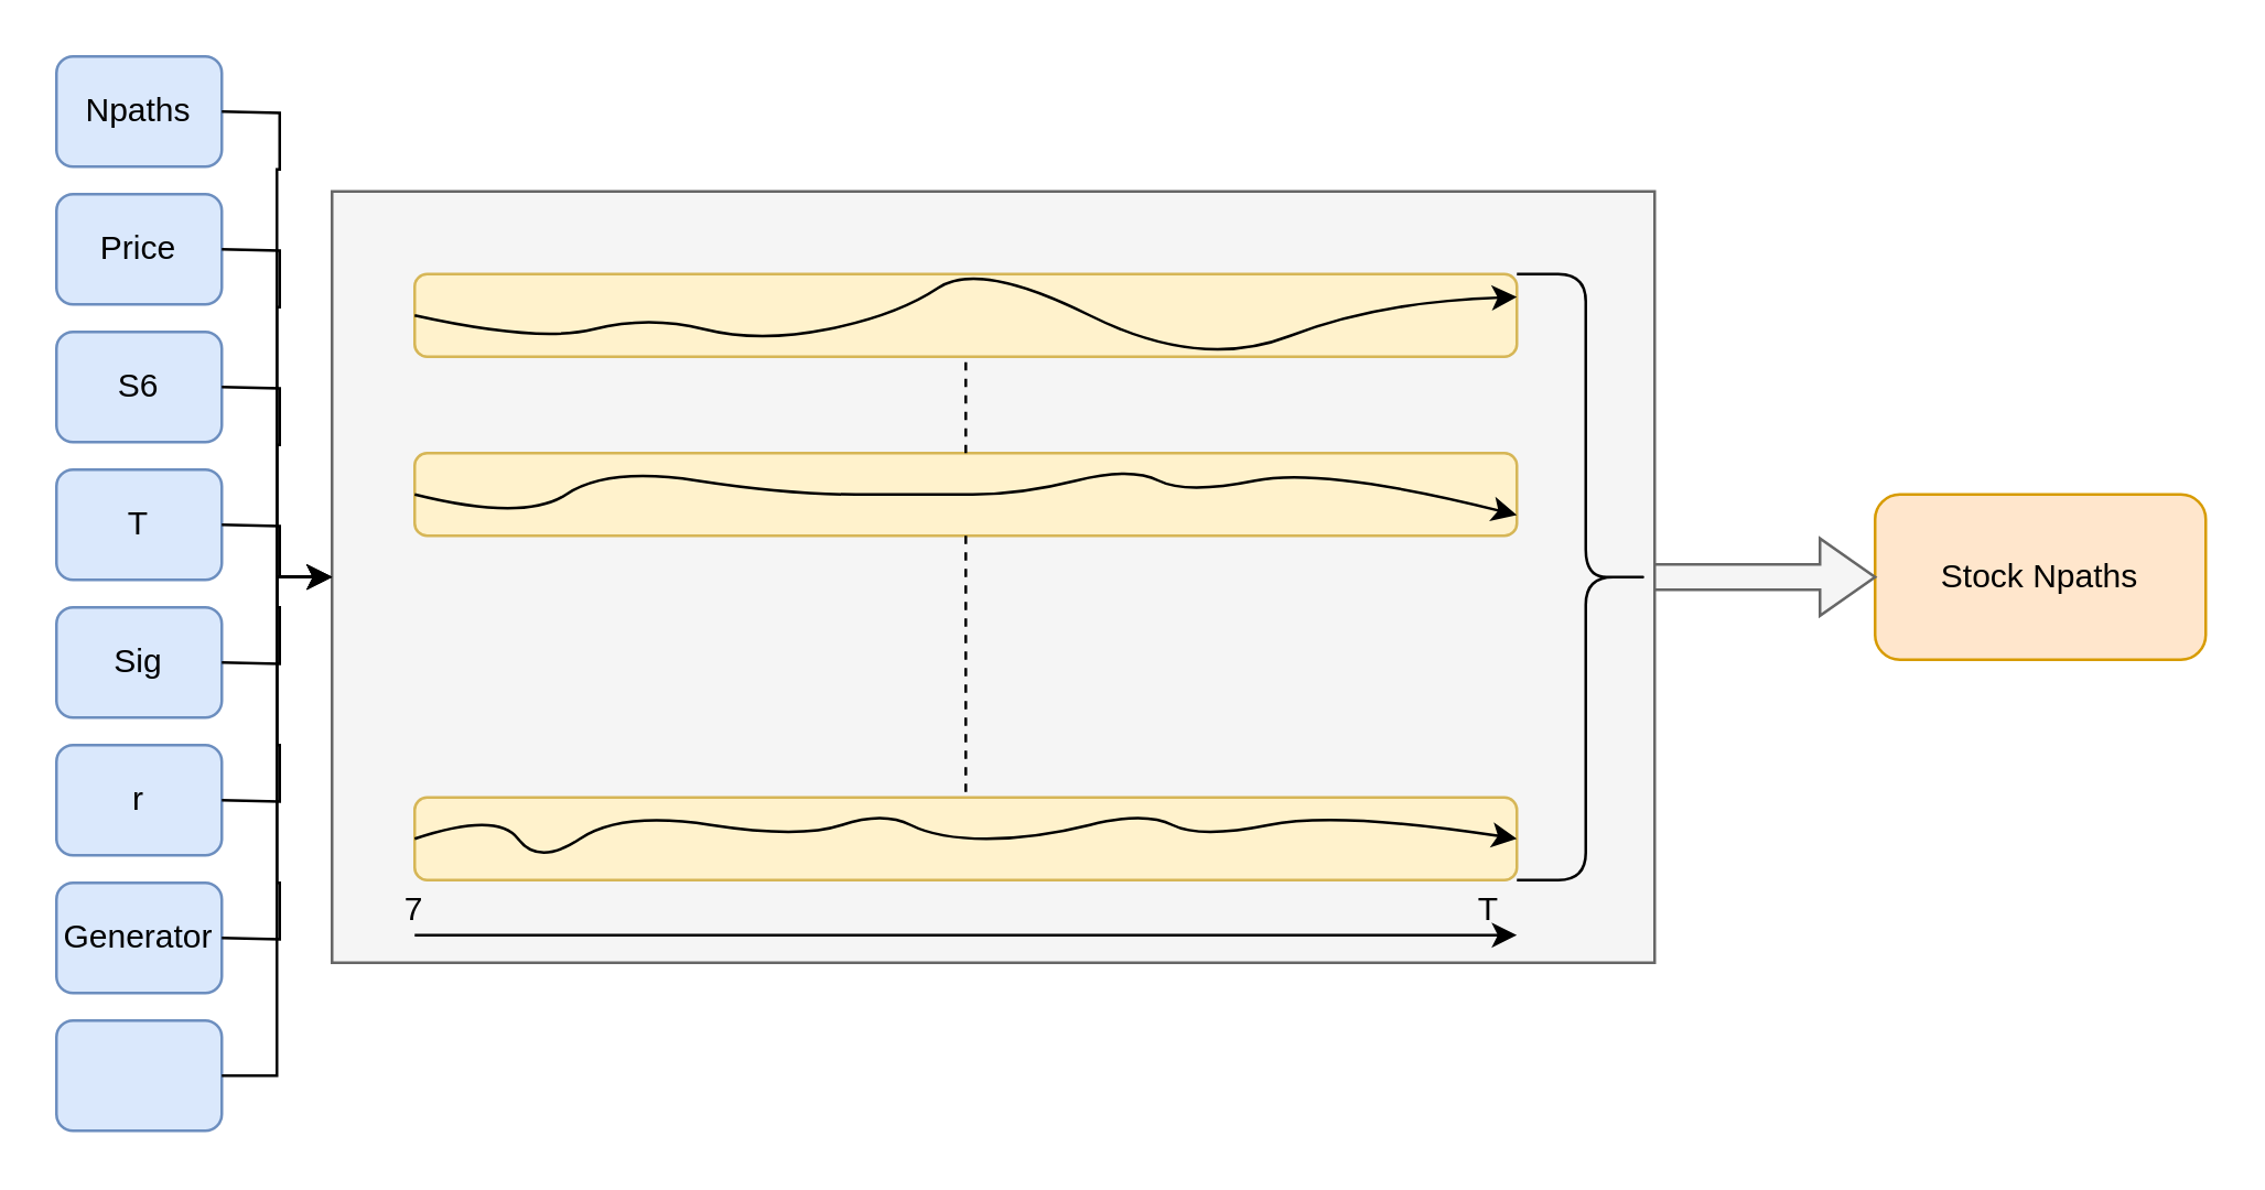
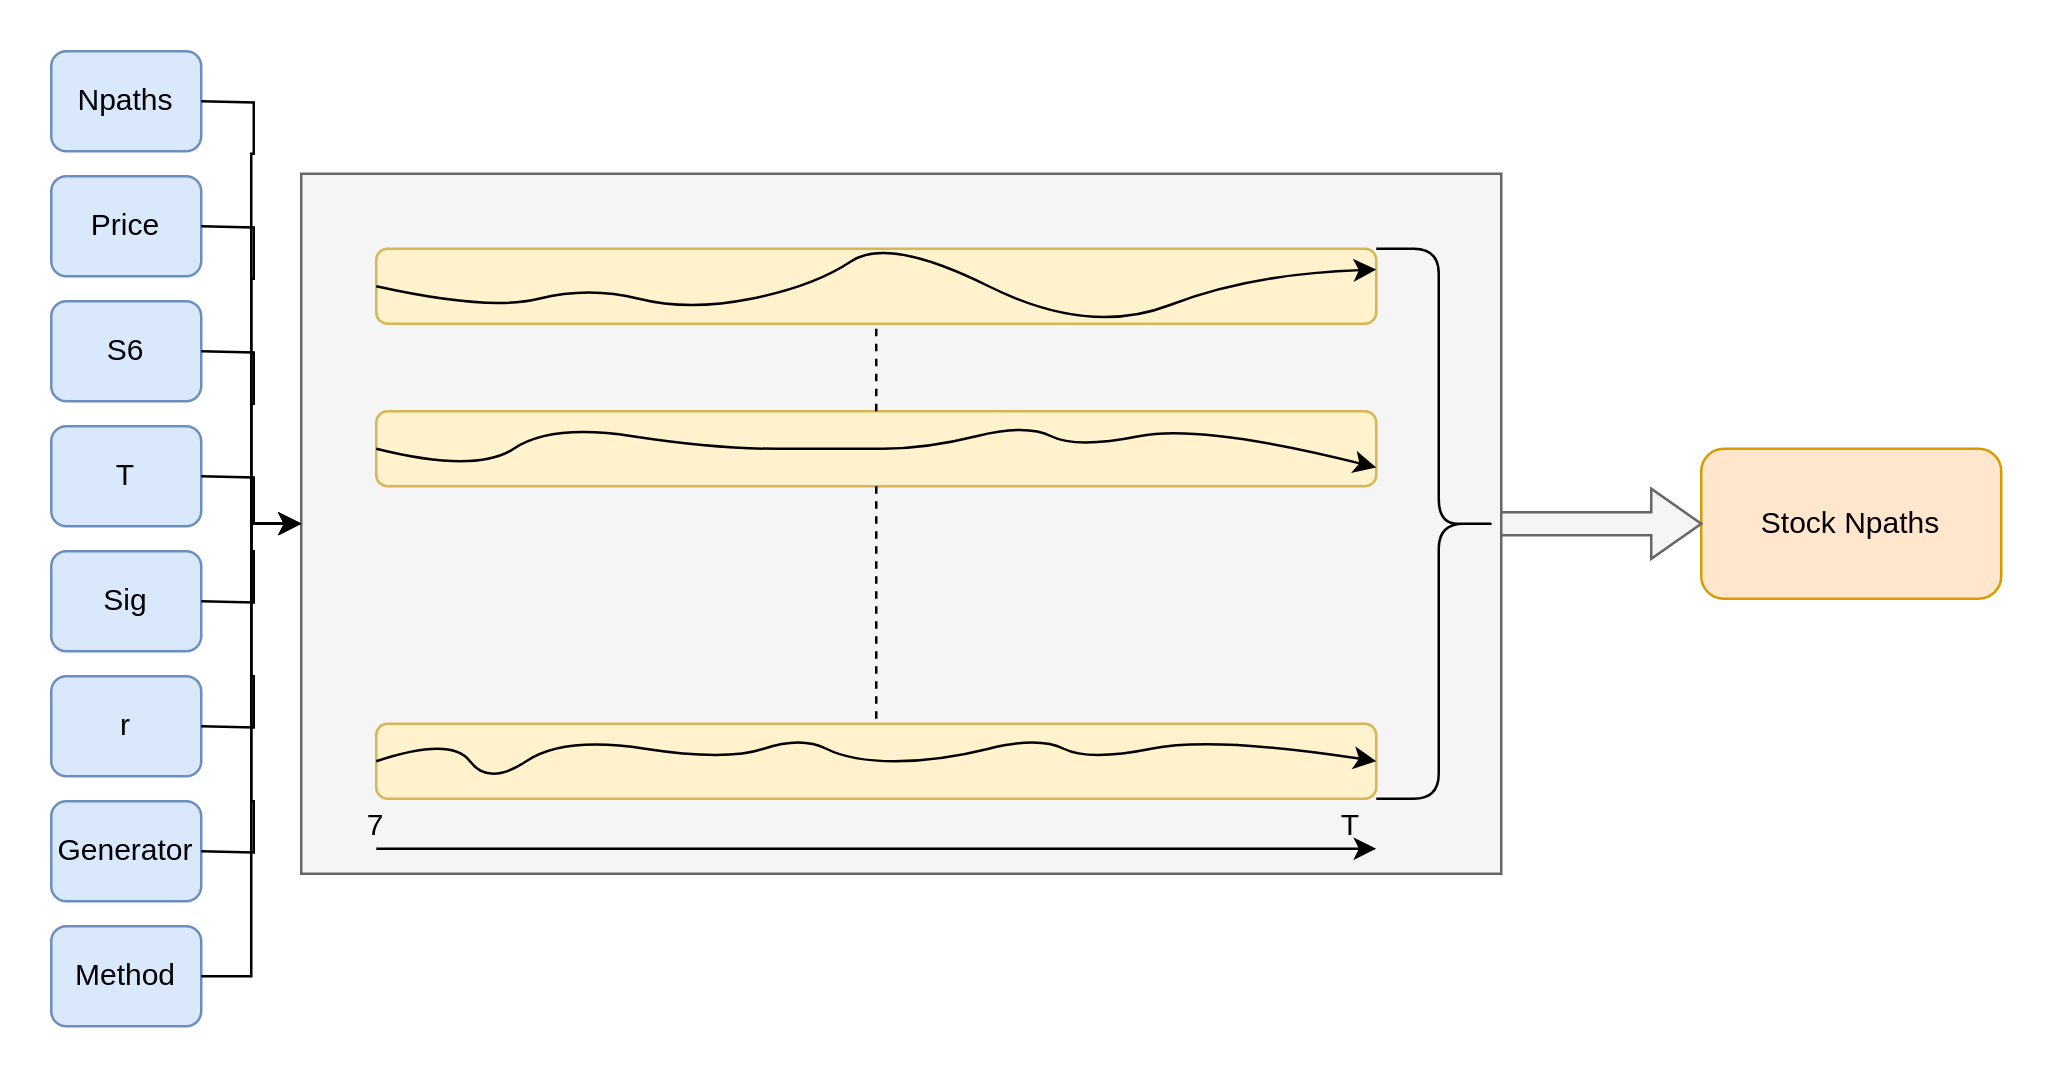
  <mxCell id="0" />
  <mxCell id="1" parent="0" />
  <mxCell id="2" value="" style="rounded=0;whiteSpace=wrap;html=1;strokeColor=#666666;fillColor=#f5f5f5;fontColor=#333333;" vertex="1" parent="1"><mxGeometry x="120" y="69" width="480" height="280" as="geometry" /></mxCell>
  <mxCell id="3" value="" style="rounded=1;whiteSpace=wrap;html=1;fillColor=#dae8fc;strokeColor=#6c8ebf;" vertex="1" parent="1"><mxGeometry x="20" y="220" width="60" height="40" as="geometry" /></mxCell>
  <mxCell id="4" value="" style="rounded=1;whiteSpace=wrap;html=1;fillColor=#dae8fc;strokeColor=#6c8ebf;" vertex="1" parent="1"><mxGeometry x="20" y="170" width="60" height="40" as="geometry" /></mxCell>
  <mxCell id="5" value="" style="rounded=1;whiteSpace=wrap;html=1;fillColor=#dae8fc;strokeColor=#6c8ebf;" vertex="1" parent="1"><mxGeometry x="20" y="70" width="60" height="40" as="geometry" /></mxCell>
  <mxCell id="6" value="" style="rounded=1;whiteSpace=wrap;html=1;fillColor=#fff2cc;strokeColor=#d6b656;" vertex="1" parent="1"><mxGeometry x="150" y="99" width="400" height="30" as="geometry" /></mxCell>
  <mxCell id="7" value="" style="curved=1;endArrow=classic;html=1;exitX=0;exitY=0.5;exitDx=0;exitDy=0;" edge="1" parent="1" source="6" target="6"><mxGeometry width="50" height="50" relative="1" as="geometry"><mxPoint x="155" y="114" as="sourcePoint" /><mxPoint x="525" y="114" as="targetPoint" /><Array as="points"><mxPoint x="195" y="124" /><mxPoint x="235" y="114" /><mxPoint x="275" y="124" /><mxPoint x="325" y="114" /><mxPoint x="355" y="94" /><mxPoint x="435" y="134" /><mxPoint x="500" y="109" /></Array></mxGeometry></mxCell>
  <mxCell id="8" value="" style="rounded=1;whiteSpace=wrap;html=1;fillColor=#fff2cc;strokeColor=#d6b656;" vertex="1" parent="1"><mxGeometry x="150" y="164" width="400" height="30" as="geometry" /></mxCell>
  <mxCell id="9" value="" style="curved=1;endArrow=classic;html=1;entryX=1;entryY=0.75;entryDx=0;entryDy=0;exitX=0;exitY=0.5;exitDx=0;exitDy=0;" edge="1" parent="1" source="8" target="8"><mxGeometry width="50" height="50" relative="1" as="geometry"><mxPoint x="165" y="179" as="sourcePoint" /><mxPoint x="535" y="179" as="targetPoint" /><Array as="points"><mxPoint x="190" y="189" /><mxPoint x="220" y="169" /><mxPoint x="285" y="179" /><mxPoint x="335" y="179" /><mxPoint x="370" y="179" /><mxPoint x="410" y="169" /><mxPoint x="430" y="179" /><mxPoint x="480" y="169" /></Array></mxGeometry></mxCell>
  <mxCell id="10" value="" style="rounded=1;whiteSpace=wrap;html=1;fillColor=#fff2cc;strokeColor=#d6b656;" vertex="1" parent="1"><mxGeometry x="150" y="289" width="400" height="30" as="geometry" /></mxCell>
  <mxCell id="11" value="" style="curved=1;endArrow=classic;html=1;entryX=1;entryY=0.5;entryDx=0;entryDy=0;exitX=0;exitY=0.5;exitDx=0;exitDy=0;" edge="1" parent="1" source="10" target="10"><mxGeometry width="50" height="50" relative="1" as="geometry"><mxPoint x="170" y="304" as="sourcePoint" /><mxPoint x="540" y="304" as="targetPoint" /><Array as="points"><mxPoint x="180" y="294" /><mxPoint x="195" y="314" /><mxPoint x="225" y="294" /><mxPoint x="290" y="304" /><mxPoint x="320" y="294" /><mxPoint x="340" y="304" /><mxPoint x="375" y="304" /><mxPoint x="415" y="294" /><mxPoint x="435" y="304" /><mxPoint x="485" y="294" /></Array></mxGeometry></mxCell>
  <mxCell id="12" value="" style="endArrow=none;dashed=1;html=1;" edge="1" parent="1"><mxGeometry width="50" height="50" relative="1" as="geometry"><mxPoint x="350" y="287" as="sourcePoint" /><mxPoint x="350" y="194" as="targetPoint" /></mxGeometry></mxCell>
  <mxCell id="13" value="" style="endArrow=none;dashed=1;html=1;exitX=0.5;exitY=0;exitDx=0;exitDy=0;" edge="1" parent="1" source="8"><mxGeometry width="50" height="50" relative="1" as="geometry"><mxPoint x="350" y="159" as="sourcePoint" /><mxPoint x="350" y="129" as="targetPoint" /></mxGeometry></mxCell>
  <mxCell id="14" value="" style="shape=curlyBracket;whiteSpace=wrap;html=1;rounded=1;rotation=-180;" vertex="1" parent="1"><mxGeometry x="550" y="99" width="50" height="220" as="geometry" /></mxCell>
  <mxCell id="15" value="" style="rounded=1;whiteSpace=wrap;html=1;fillColor=#ffe6cc;strokeColor=#d79b00;" vertex="1" parent="1"><mxGeometry x="680" y="179" width="120" height="60" as="geometry" /></mxCell>
  <mxCell id="16" value="Stock Npaths" style="text;html=1;strokeColor=none;fillColor=none;align=center;verticalAlign=middle;whiteSpace=wrap;rounded=0;" vertex="1" parent="1"><mxGeometry x="685" y="199" width="110" height="20" as="geometry" /></mxCell>
  <mxCell id="17" value="" style="endArrow=classic;html=1;" edge="1" parent="1"><mxGeometry width="50" height="50" relative="1" as="geometry"><mxPoint x="150" y="339" as="sourcePoint" /><mxPoint x="550" y="339" as="targetPoint" /></mxGeometry></mxCell>
  <mxCell id="18" value="7" style="text;html=1;strokeColor=none;fillColor=none;align=center;verticalAlign=middle;whiteSpace=wrap;rounded=0;" vertex="1" parent="1"><mxGeometry x="130" y="320" width="40" height="20" as="geometry" /></mxCell>
  <mxCell id="19" value="T" style="text;html=1;strokeColor=none;fillColor=none;align=center;verticalAlign=middle;whiteSpace=wrap;rounded=0;" vertex="1" parent="1"><mxGeometry x="520" y="320" width="40" height="20" as="geometry" /></mxCell>
  <mxCell id="20" value="" style="html=1;shadow=0;dashed=0;align=center;verticalAlign=middle;shape=mxgraph.arrows2.arrow;dy=0.67;dx=20;notch=0;fillColor=#f5f5f5;strokeColor=#666666;fontColor=#333333;" vertex="1" parent="1"><mxGeometry x="600" y="195" width="80" height="28" as="geometry" /></mxCell>
  <mxCell id="21" value="" style="rounded=1;whiteSpace=wrap;html=1;fillColor=#dae8fc;strokeColor=#6c8ebf;" vertex="1" parent="1"><mxGeometry x="20" y="120" width="60" height="40" as="geometry" /></mxCell>
  <mxCell id="22" style="edgeStyle=orthogonalEdgeStyle;rounded=0;orthogonalLoop=1;jettySize=auto;html=1;" edge="1" parent="1" target="2"><mxGeometry relative="1" as="geometry"><mxPoint x="80" y="140" as="sourcePoint" /></mxGeometry></mxCell>
  <mxCell id="23" value="S6&lt;br&gt;" style="text;html=1;strokeColor=none;fillColor=none;align=center;verticalAlign=middle;whiteSpace=wrap;rounded=0;" vertex="1" parent="1"><mxGeometry x="30" y="130" width="40" height="20" as="geometry" /></mxCell>
  <mxCell id="24" value="" style="rounded=1;whiteSpace=wrap;html=1;fillColor=#dae8fc;strokeColor=#6c8ebf;" vertex="1" parent="1"><mxGeometry x="20" y="20" width="60" height="40" as="geometry" /></mxCell>
  <mxCell id="25" style="edgeStyle=orthogonalEdgeStyle;rounded=0;orthogonalLoop=1;jettySize=auto;html=1;entryX=0;entryY=0.5;entryDx=0;entryDy=0;" edge="1" parent="1" target="2"><mxGeometry relative="1" as="geometry"><mxPoint x="80" y="40" as="sourcePoint" /></mxGeometry></mxCell>
  <mxCell id="26" value="Npaths&lt;br&gt;" style="text;html=1;strokeColor=none;fillColor=none;align=center;verticalAlign=middle;whiteSpace=wrap;rounded=0;" vertex="1" parent="1"><mxGeometry x="30" y="30" width="40" height="20" as="geometry" /></mxCell>
  <mxCell id="27" style="edgeStyle=orthogonalEdgeStyle;rounded=0;orthogonalLoop=1;jettySize=auto;html=1;entryX=0;entryY=0.5;entryDx=0;entryDy=0;" edge="1" parent="1" target="2"><mxGeometry relative="1" as="geometry"><mxPoint x="80" y="90" as="sourcePoint" /></mxGeometry></mxCell>
  <mxCell id="28" value="Price&lt;br&gt;" style="text;html=1;strokeColor=none;fillColor=none;align=center;verticalAlign=middle;whiteSpace=wrap;rounded=0;" vertex="1" parent="1"><mxGeometry x="30" y="80" width="40" height="20" as="geometry" /></mxCell>
  <mxCell id="29" style="edgeStyle=orthogonalEdgeStyle;rounded=0;orthogonalLoop=1;jettySize=auto;html=1;entryX=0;entryY=0.5;entryDx=0;entryDy=0;" edge="1" parent="1" target="2"><mxGeometry relative="1" as="geometry"><mxPoint x="80" y="190" as="sourcePoint" /></mxGeometry></mxCell>
  <mxCell id="30" value="T&lt;br&gt;" style="text;html=1;strokeColor=none;fillColor=none;align=center;verticalAlign=middle;whiteSpace=wrap;rounded=0;" vertex="1" parent="1"><mxGeometry x="30" y="180" width="40" height="20" as="geometry" /></mxCell>
  <mxCell id="31" style="edgeStyle=orthogonalEdgeStyle;rounded=0;orthogonalLoop=1;jettySize=auto;html=1;" edge="1" parent="1" target="2"><mxGeometry relative="1" as="geometry"><mxPoint x="80" y="240" as="sourcePoint" /></mxGeometry></mxCell>
  <mxCell id="32" value="Sig&lt;br&gt;" style="text;html=1;strokeColor=none;fillColor=none;align=center;verticalAlign=middle;whiteSpace=wrap;rounded=0;" vertex="1" parent="1"><mxGeometry x="30" y="230" width="40" height="20" as="geometry" /></mxCell>
  <mxCell id="33" value="" style="rounded=1;whiteSpace=wrap;html=1;fillColor=#dae8fc;strokeColor=#6c8ebf;" vertex="1" parent="1"><mxGeometry x="20" y="270" width="60" height="40" as="geometry" /></mxCell>
  <mxCell id="34" style="edgeStyle=orthogonalEdgeStyle;rounded=0;orthogonalLoop=1;jettySize=auto;html=1;entryX=0;entryY=0.5;entryDx=0;entryDy=0;" edge="1" parent="1" target="2"><mxGeometry relative="1" as="geometry"><mxPoint x="80" y="290" as="sourcePoint" /></mxGeometry></mxCell>
  <mxCell id="35" value="r&lt;br&gt;" style="text;html=1;strokeColor=none;fillColor=none;align=center;verticalAlign=middle;whiteSpace=wrap;rounded=0;" vertex="1" parent="1"><mxGeometry x="30" y="280" width="40" height="20" as="geometry" /></mxCell>
  <mxCell id="36" value="" style="rounded=1;whiteSpace=wrap;html=1;fillColor=#dae8fc;strokeColor=#6c8ebf;" vertex="1" parent="1"><mxGeometry x="20" y="320" width="60" height="40" as="geometry" /></mxCell>
  <mxCell id="37" style="edgeStyle=orthogonalEdgeStyle;rounded=0;orthogonalLoop=1;jettySize=auto;html=1;entryX=0;entryY=0.5;entryDx=0;entryDy=0;" edge="1" parent="1" target="2"><mxGeometry relative="1" as="geometry"><mxPoint x="80" y="340" as="sourcePoint" /></mxGeometry></mxCell>
  <mxCell id="38" value="Generator&lt;br&gt;" style="text;html=1;strokeColor=none;fillColor=none;align=center;verticalAlign=middle;whiteSpace=wrap;rounded=0;" vertex="1" parent="1"><mxGeometry x="30" y="330" width="40" height="20" as="geometry" /></mxCell>
  <mxCell id="39" value="" style="rounded=1;whiteSpace=wrap;html=1;fillColor=#dae8fc;strokeColor=#6c8ebf;" vertex="1" parent="1"><mxGeometry x="20" y="370" width="60" height="40" as="geometry" /></mxCell>
  <mxCell id="40" style="edgeStyle=orthogonalEdgeStyle;rounded=0;orthogonalLoop=1;jettySize=auto;html=1;entryX=0;entryY=0.5;entryDx=0;entryDy=0;exitX=1;exitY=0.5;exitDx=0;exitDy=0;" edge="1" parent="1" source="39" target="2"><mxGeometry relative="1" as="geometry"><mxPoint x="84" y="390" as="sourcePoint" /><Array as="points"><mxPoint x="100" y="390" /><mxPoint x="100" y="209" /></Array></mxGeometry></mxCell>
+ <mxCell id="41" value="Method&lt;br&gt;" style="text;html=1;strokeColor=none;fillColor=none;align=center;verticalAlign=middle;whiteSpace=wrap;rounded=0;" vertex="1" parent="1"><mxGeometry x="30" y="380" width="40" height="20" as="geometry" /></mxCell>
